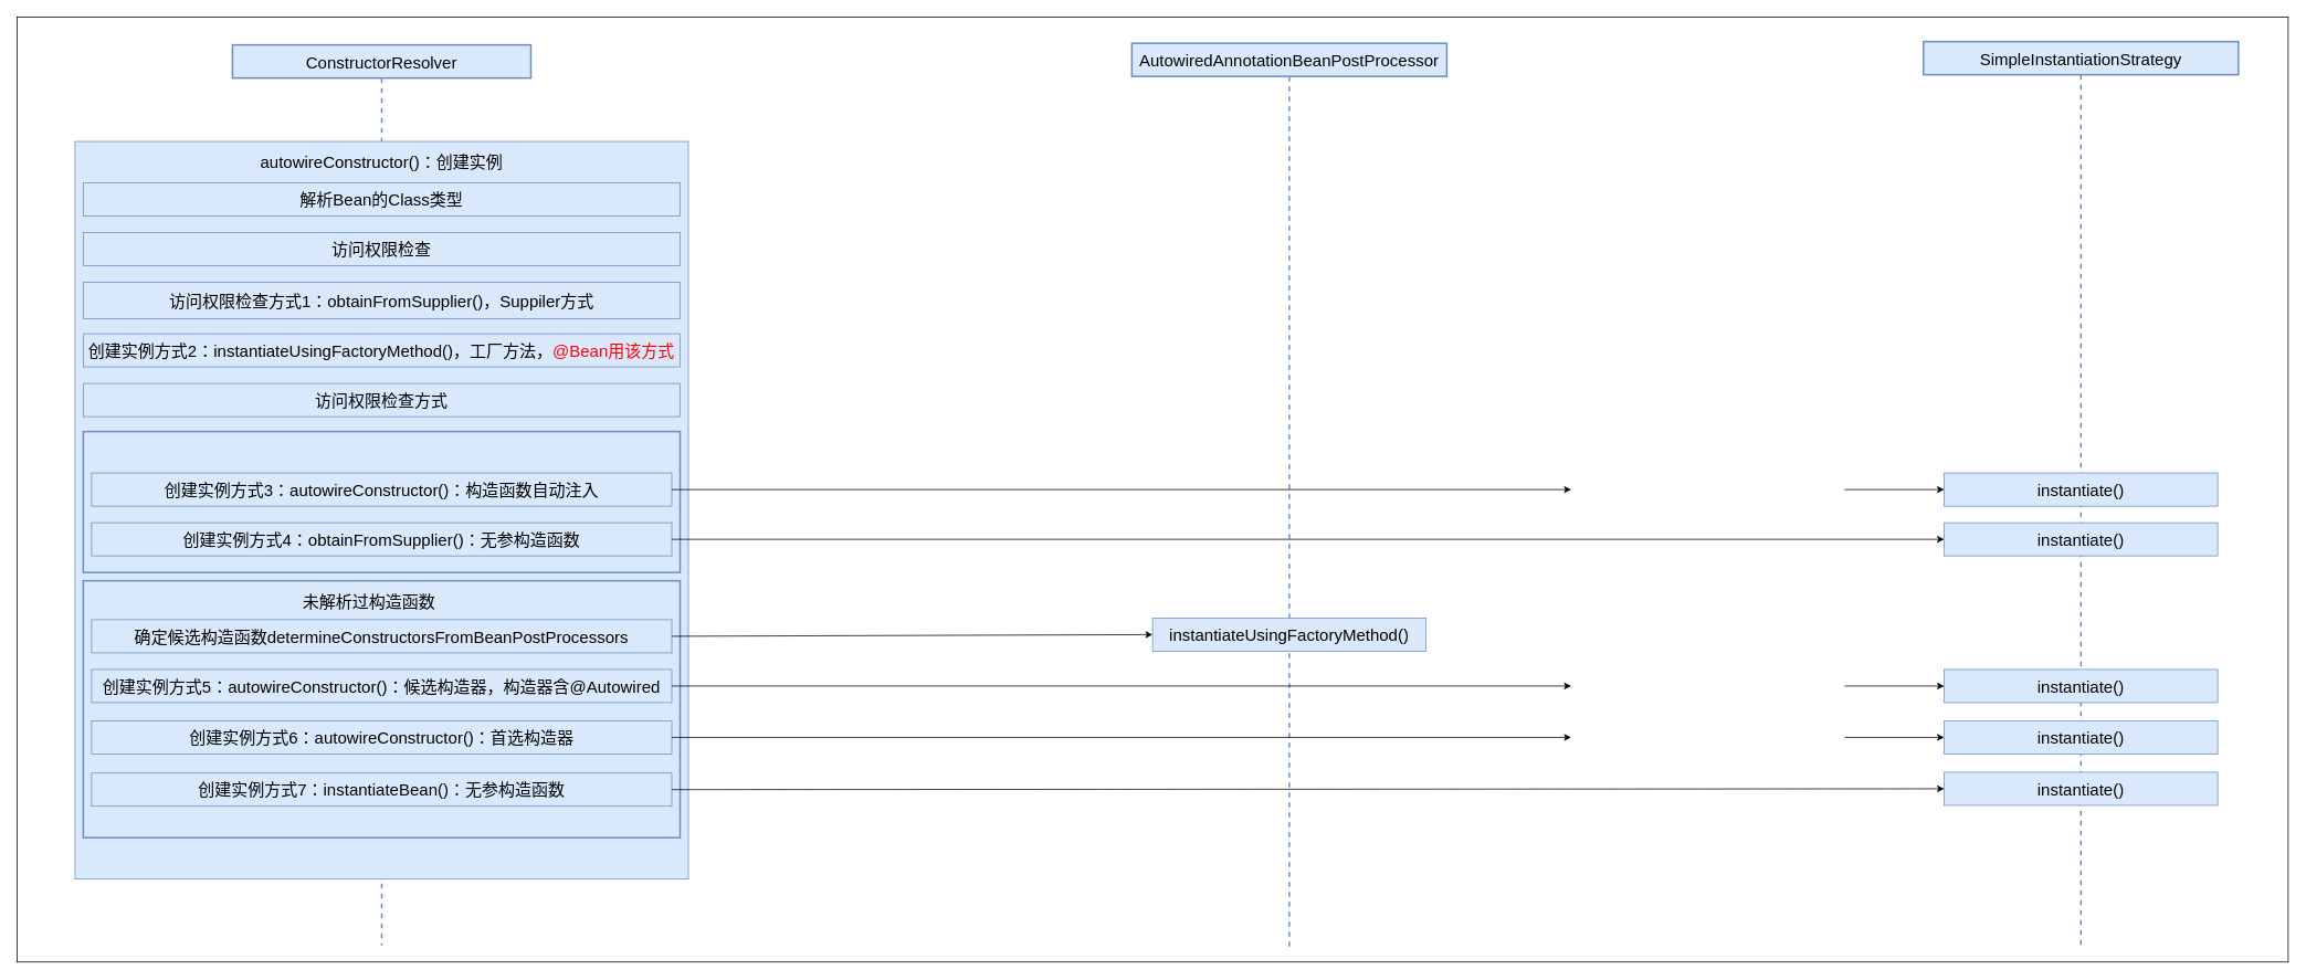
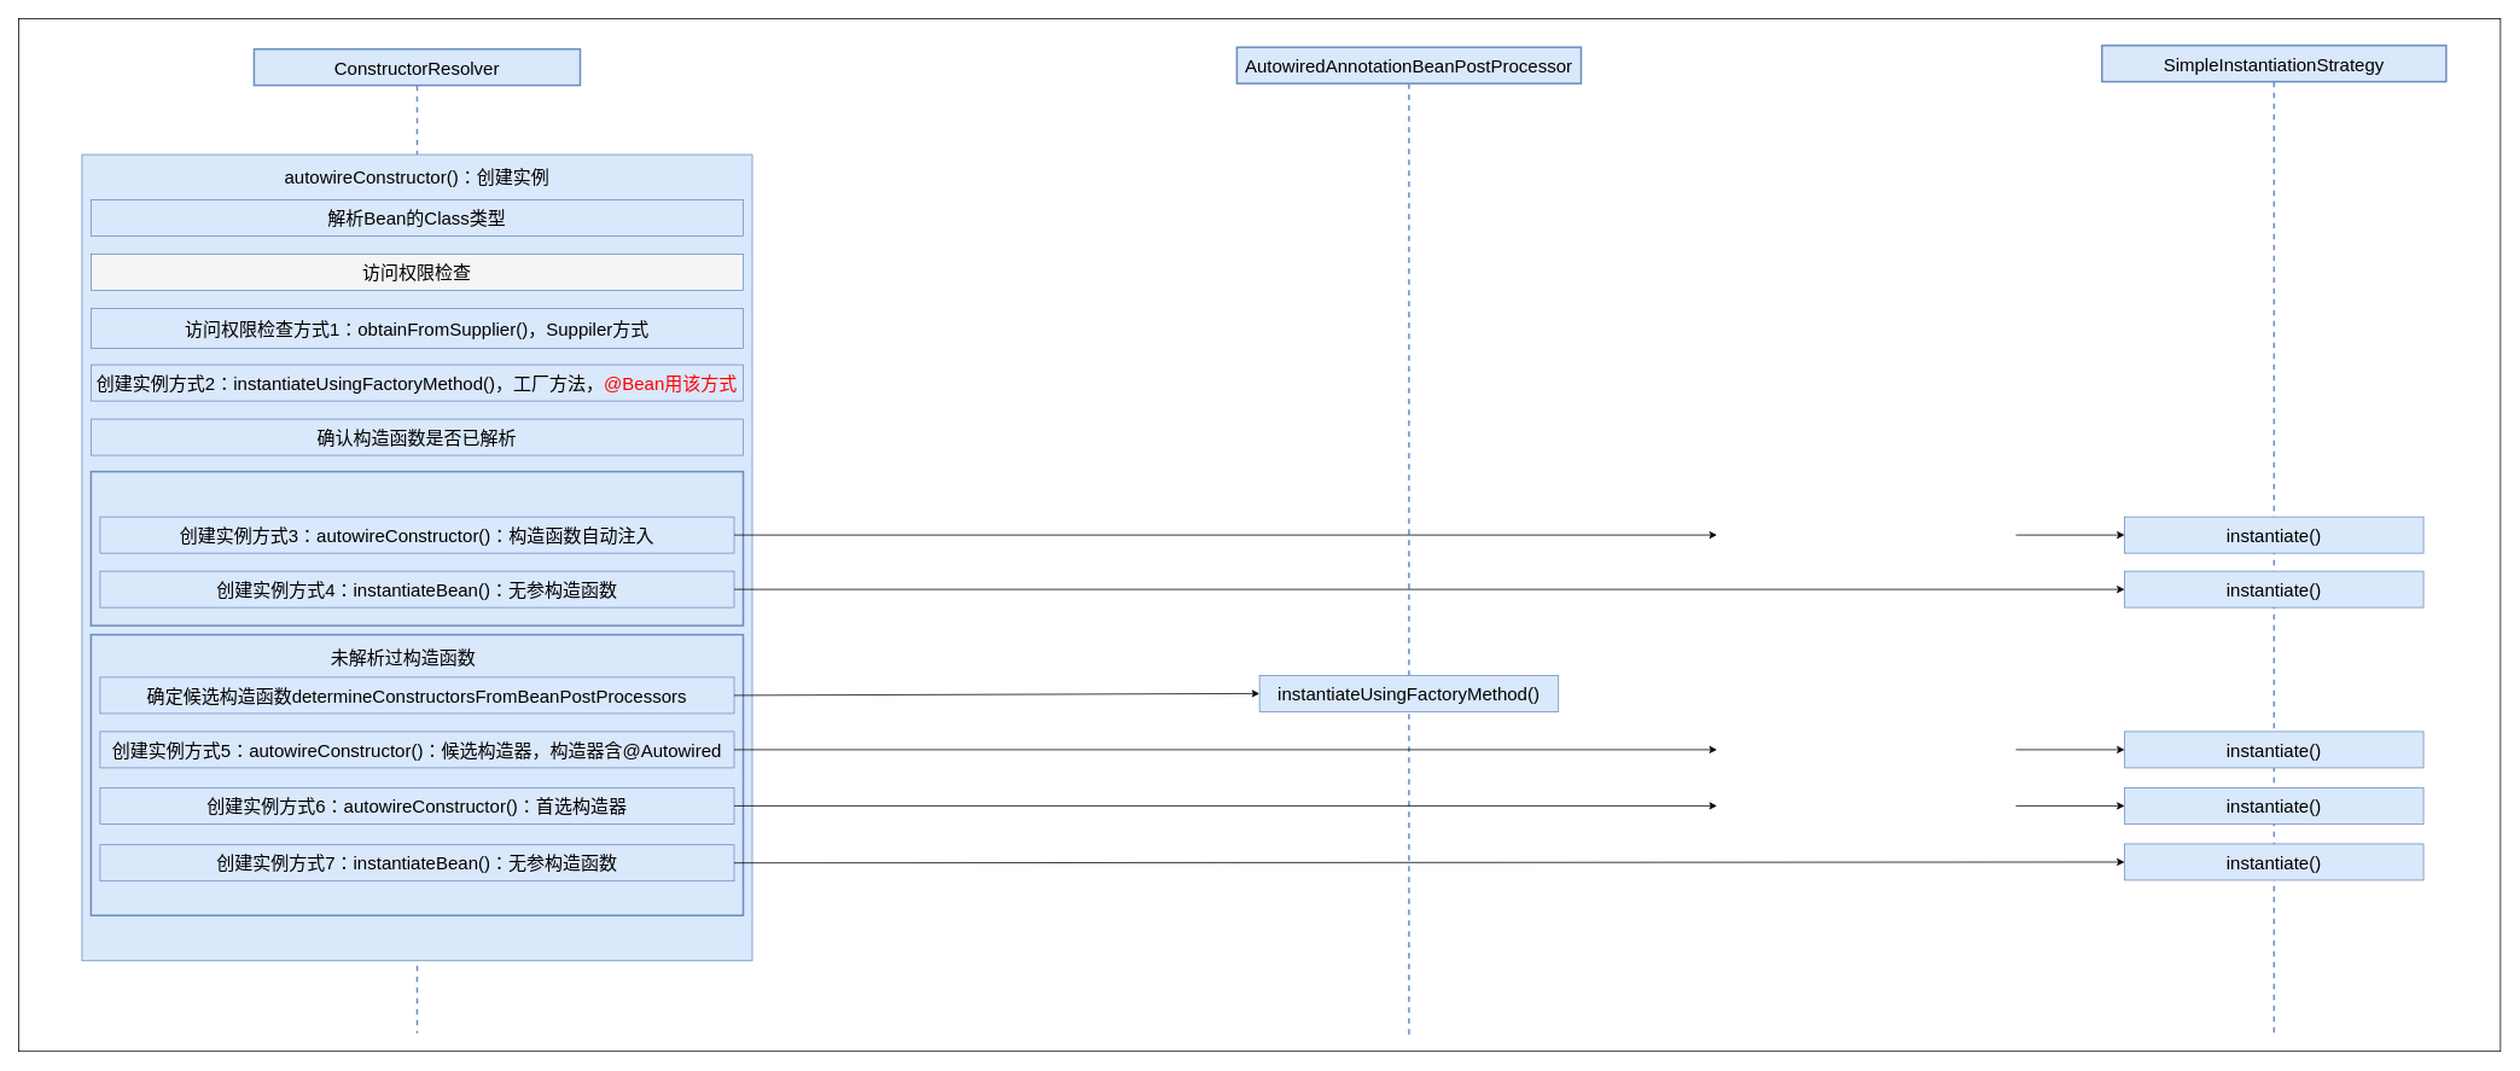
  <mxCell id="0" />
  <mxCell id="1" parent="0" />
  <mxCell id="2" value="" style="rounded=0;whiteSpace=wrap;html=1;" parent="1" vertex="1"><mxGeometry x="20" y="20" width="2740" height="1140" as="geometry" /></mxCell>
  <mxCell id="3" value="ConstructorResolver" style="shape=umlLifeline;perimeter=lifelinePerimeter;whiteSpace=wrap;html=1;container=1;dropTarget=0;collapsible=0;recursiveResize=0;outlineConnect=0;portConstraint=eastwest;newEdgeStyle={&quot;curved&quot;:0,&quot;rounded&quot;:0};fontSize=20;fillColor=#dae8fc;strokeColor=#6c8ebf;strokeWidth=2;" parent="1" vertex="1"><mxGeometry x="280" y="53.5" width="360" height="1086.5" as="geometry" /></mxCell>
  <mxCell id="4" value="" style="html=1;whiteSpace=wrap;fontSize=20;fillColor=#dae8fc;strokeColor=#6c8ebf;" parent="1" vertex="1"><mxGeometry x="90" y="170" width="740" height="890" as="geometry" /></mxCell>
  <mxCell id="5" value="&lt;span style=&quot;text-align: left;&quot;&gt;autowireConstructor&lt;/span&gt;&lt;span&gt;()：创建实例&lt;/span&gt;" style="text;html=1;align=center;verticalAlign=middle;whiteSpace=wrap;rounded=0;fontStyle=0;fontColor=#000000;fontSize=20;" parent="1" vertex="1"><mxGeometry x="301.25" y="180" width="317.5" height="30" as="geometry" /></mxCell>
  <mxCell id="6" value="&lt;span style=&quot;text-align: left;&quot;&gt;访问权限检查&lt;/span&gt;&lt;span style=&quot;text-align: left;&quot;&gt;方式1：obtainFromSupplier()，Suppiler方式&lt;/span&gt;" style="html=1;whiteSpace=wrap;fontSize=20;fillColor=#dae8fc;strokeColor=#6c8ebf;" parent="1" vertex="1"><mxGeometry x="100" y="340" width="720" height="44" as="geometry" /></mxCell>
  <mxCell id="7" value="" style="html=1;whiteSpace=wrap;fontSize=20;fillColor=#dae8fc;strokeColor=#6c8ebf;strokeWidth=2;" parent="1" vertex="1"><mxGeometry x="100" y="700" width="720" height="310" as="geometry" /></mxCell>
  <mxCell id="8" value="&lt;span&gt;未解析过构造函数&lt;/span&gt;" style="text;html=1;align=center;verticalAlign=middle;whiteSpace=wrap;rounded=0;fontColor=#000000;fontStyle=0;fontSize=20;" parent="1" vertex="1"><mxGeometry x="290" y="710" width="310" height="30" as="geometry" /></mxCell>
  <mxCell id="9" value="解析Bean的Class类型" style="html=1;whiteSpace=wrap;fontSize=20;fillColor=#dae8fc;strokeColor=#6c8ebf;strokeWidth=1;" parent="1" vertex="1"><mxGeometry x="100" y="220" width="720" height="40" as="geometry" /></mxCell>
  <mxCell id="10" value="AutowiredAnnotationBeanPostProcessor" style="shape=umlLifeline;perimeter=lifelinePerimeter;whiteSpace=wrap;html=1;container=1;dropTarget=0;collapsible=0;recursiveResize=0;outlineConnect=0;portConstraint=eastwest;newEdgeStyle={&quot;curved&quot;:0,&quot;rounded&quot;:0};fontSize=20;fillColor=#dae8fc;strokeColor=#6c8ebf;strokeWidth=2;" parent="1" vertex="1"><mxGeometry x="1365" y="51.5" width="380" height="1090.5" as="geometry" /></mxCell>
- <mxCell id="11" value="访问权限检查" style="html=1;whiteSpace=wrap;fontSize=20;fillColor=#dae8fc;strokeColor=#6c8ebf;strokeWidth=1;" parent="1" vertex="1"><mxGeometry x="100" y="280" width="720" height="40" as="geometry" /></mxCell>
+ <mxCell id="11" value="访问权限检查" style="html=1;whiteSpace=wrap;fontSize=20;fillColor=#f5f5f5;strokeColor=#6c8ebf;strokeWidth=1;" parent="1" vertex="1"><mxGeometry x="100" y="280" width="720" height="40" as="geometry" /></mxCell>
  <mxCell id="12" value="&lt;span style=&quot;text-align: left;&quot;&gt;创建实例&lt;/span&gt;&lt;span style=&quot;text-align: left;&quot;&gt;方式2：instantiateUsingFactoryMethod()，工厂方法，&lt;font style=&quot;color: rgb(255, 0, 0);&quot;&gt;@Bean用该方式&lt;/font&gt;&lt;/span&gt;" style="html=1;whiteSpace=wrap;fontSize=20;fillColor=#dae8fc;strokeColor=#6c8ebf;" parent="1" vertex="1"><mxGeometry x="100" y="402" width="720" height="40" as="geometry" /></mxCell>
  <mxCell id="13" value="" style="html=1;whiteSpace=wrap;fontSize=20;fillColor=#dae8fc;strokeColor=#6c8ebf;strokeWidth=2;" parent="1" vertex="1"><mxGeometry x="100" y="520" width="720" height="170" as="geometry" /></mxCell>
- <mxCell id="14" value="访问权限检查方式" style="html=1;whiteSpace=wrap;fontSize=20;fillColor=#dae8fc;strokeColor=#6c8ebf;strokeWidth=1;" parent="1" vertex="1"><mxGeometry x="100" y="462" width="720" height="40" as="geometry" /></mxCell>
+ <mxCell id="14" value="确认构造函数是否已解析" style="html=1;whiteSpace=wrap;fontSize=20;fillColor=#dae8fc;strokeColor=#6c8ebf;strokeWidth=1;" parent="1" vertex="1"><mxGeometry x="100" y="462" width="720" height="40" as="geometry" /></mxCell>
  <mxCell id="15" value="&lt;span style=&quot;text-align: left;&quot;&gt;创建实例&lt;/span&gt;&lt;span style=&quot;text-align: left;&quot;&gt;方式3：autowireConstructor()：构造函数自动注入&lt;/span&gt;" style="html=1;whiteSpace=wrap;fontSize=20;fillColor=#dae8fc;strokeColor=#6c8ebf;" parent="1" vertex="1"><mxGeometry x="110" y="570" width="700" height="40" as="geometry" /></mxCell>
- <mxCell id="16" value="&lt;span style=&quot;text-align: left;&quot;&gt;创建实例&lt;/span&gt;&lt;span style=&quot;text-align: left;&quot;&gt;方式4：obtainFromSupplier()：无参构造函数&lt;/span&gt;" style="html=1;whiteSpace=wrap;fontSize=20;fillColor=#dae8fc;strokeColor=#6c8ebf;" parent="1" vertex="1"><mxGeometry x="110" y="630" width="700" height="40" as="geometry" /></mxCell>
+ <mxCell id="16" value="&lt;span style=&quot;text-align: left;&quot;&gt;创建实例&lt;/span&gt;&lt;span style=&quot;text-align: left;&quot;&gt;方式4：instantiateBean()：无参构造函数&lt;/span&gt;" style="html=1;whiteSpace=wrap;fontSize=20;fillColor=#dae8fc;strokeColor=#6c8ebf;" parent="1" vertex="1"><mxGeometry x="110" y="630" width="700" height="40" as="geometry" /></mxCell>
  <mxCell id="17" value="&lt;div style=&quot;text-align: left;&quot;&gt;&lt;span style=&quot;background-color: transparent;&quot;&gt;确定候选构造函数determineConstructorsFromBeanPostProcessors&lt;/span&gt;&lt;/div&gt;" style="html=1;whiteSpace=wrap;fontSize=20;fillColor=#dae8fc;strokeColor=#6c8ebf;" parent="1" vertex="1"><mxGeometry x="110" y="747" width="700" height="40" as="geometry" /></mxCell>
  <mxCell id="18" value="&lt;span style=&quot;text-align: left;&quot;&gt;创建实例&lt;/span&gt;&lt;span style=&quot;text-align: left;&quot;&gt;方式5：autowireConstructor()：&lt;/span&gt;&lt;span style=&quot;text-align: left;&quot;&gt;候选构造器，构造器含@Autowired&lt;/span&gt;" style="html=1;whiteSpace=wrap;fontSize=20;fillColor=#dae8fc;strokeColor=#6c8ebf;" parent="1" vertex="1"><mxGeometry x="110" y="807" width="700" height="40" as="geometry" /></mxCell>
  <mxCell id="19" value="" style="endArrow=classic;html=1;rounded=0;exitX=1;exitY=0.5;exitDx=0;exitDy=0;entryX=0;entryY=0.5;entryDx=0;entryDy=0;" parent="1" source="17" target="30" edge="1"><mxGeometry width="50" height="50" relative="1" as="geometry"><mxPoint x="980" y="860" as="sourcePoint" /><mxPoint x="1030" y="810" as="targetPoint" /></mxGeometry></mxCell>
  <mxCell id="20" value="&lt;span style=&quot;text-align: left;&quot;&gt;创建实例&lt;/span&gt;&lt;span style=&quot;text-align: left;&quot;&gt;方式6：autowireConstructor()：首&lt;/span&gt;&lt;span style=&quot;text-align: left;&quot;&gt;选构造器&lt;/span&gt;" style="html=1;whiteSpace=wrap;fontSize=20;fillColor=#dae8fc;strokeColor=#6c8ebf;" parent="1" vertex="1"><mxGeometry x="110" y="869" width="700" height="40" as="geometry" /></mxCell>
  <mxCell id="21" value="&lt;span style=&quot;text-align: left;&quot;&gt;创建实例&lt;/span&gt;&lt;span style=&quot;text-align: left;&quot;&gt;方式7：&lt;/span&gt;&lt;span style=&quot;text-align: left;&quot;&gt;instantiateBean()：无参构造函数&lt;/span&gt;" style="html=1;whiteSpace=wrap;fontSize=20;fillColor=#dae8fc;strokeColor=#6c8ebf;" parent="1" vertex="1"><mxGeometry x="110" y="932" width="700" height="40" as="geometry" /></mxCell>
  <mxCell id="22" value="SimpleInstantiationStrategy" style="shape=umlLifeline;perimeter=lifelinePerimeter;whiteSpace=wrap;html=1;container=1;dropTarget=0;collapsible=0;recursiveResize=0;outlineConnect=0;portConstraint=eastwest;newEdgeStyle={&quot;curved&quot;:0,&quot;rounded&quot;:0};fontSize=20;fillColor=#dae8fc;strokeColor=#6c8ebf;strokeWidth=2;" parent="1" vertex="1"><mxGeometry x="2320" y="49.5" width="380" height="1090.5" as="geometry" /></mxCell>
  <mxCell id="23" value="instantiate()" style="html=1;whiteSpace=wrap;fontSize=20;fillColor=#dae8fc;strokeColor=#6c8ebf;strokeWidth=1;" parent="1" vertex="1"><mxGeometry x="2345" y="931" width="330" height="40" as="geometry" /></mxCell>
  <mxCell id="24" value="" style="endArrow=classic;html=1;rounded=0;exitX=1;exitY=0.5;exitDx=0;exitDy=0;entryX=0;entryY=0.5;entryDx=0;entryDy=0;" parent="1" source="21" target="23" edge="1"><mxGeometry width="50" height="50" relative="1" as="geometry"><mxPoint x="850" y="1030" as="sourcePoint" /><mxPoint x="900" y="980" as="targetPoint" /></mxGeometry></mxCell>
  <mxCell id="25" value="instantiate()" style="html=1;whiteSpace=wrap;fontSize=20;fillColor=#dae8fc;strokeColor=#6c8ebf;strokeWidth=1;" parent="1" vertex="1"><mxGeometry x="2345" y="630" width="330" height="40" as="geometry" /></mxCell>
  <mxCell id="26" value="" style="endArrow=classic;html=1;rounded=0;exitX=1;exitY=0.5;exitDx=0;exitDy=0;entryX=0;entryY=0.5;entryDx=0;entryDy=0;" parent="1" source="16" target="25" edge="1"><mxGeometry width="50" height="50" relative="1" as="geometry"><mxPoint x="1090" y="670" as="sourcePoint" /><mxPoint x="1140" y="620" as="targetPoint" /></mxGeometry></mxCell>
  <mxCell id="27" value="" style="endArrow=classic;html=1;rounded=0;exitX=1;exitY=0.5;exitDx=0;exitDy=0;entryX=0;entryY=0.5;entryDx=0;entryDy=0;" parent="1" source="15" edge="1"><mxGeometry width="50" height="50" relative="1" as="geometry"><mxPoint x="1060" y="540" as="sourcePoint" /><mxPoint x="1895" y="590" as="targetPoint" /></mxGeometry></mxCell>
  <mxCell id="28" value="" style="endArrow=classic;html=1;rounded=0;exitX=1;exitY=0.5;exitDx=0;exitDy=0;entryX=0;entryY=0.5;entryDx=0;entryDy=0;" parent="1" source="20" edge="1"><mxGeometry width="50" height="50" relative="1" as="geometry"><mxPoint x="1060" y="1100" as="sourcePoint" /><mxPoint x="1895" y="889" as="targetPoint" /></mxGeometry></mxCell>
  <mxCell id="29" value="" style="endArrow=classic;html=1;rounded=0;exitX=1;exitY=0.5;exitDx=0;exitDy=0;entryX=0;entryY=0.5;entryDx=0;entryDy=0;" parent="1" source="18" edge="1"><mxGeometry width="50" height="50" relative="1" as="geometry"><mxPoint x="1050" y="1020" as="sourcePoint" /><mxPoint x="1895" y="827" as="targetPoint" /></mxGeometry></mxCell>
  <mxCell id="30" value="instantiateUsingFactoryMethod()" style="html=1;whiteSpace=wrap;fontSize=20;fillColor=#dae8fc;strokeColor=#6c8ebf;strokeWidth=1;" parent="1" vertex="1"><mxGeometry x="1390" y="745" width="330" height="40" as="geometry" /></mxCell>
  <mxCell id="31" value="instantiate()" style="html=1;whiteSpace=wrap;fontSize=20;fillColor=#dae8fc;strokeColor=#6c8ebf;strokeWidth=1;" parent="1" vertex="1"><mxGeometry x="2345" y="570" width="330" height="40" as="geometry" /></mxCell>
  <mxCell id="32" value="instantiate()" style="html=1;whiteSpace=wrap;fontSize=20;fillColor=#dae8fc;strokeColor=#6c8ebf;strokeWidth=1;" parent="1" vertex="1"><mxGeometry x="2345" y="807" width="330" height="40" as="geometry" /></mxCell>
  <mxCell id="33" value="instantiate()" style="html=1;whiteSpace=wrap;fontSize=20;fillColor=#dae8fc;strokeColor=#6c8ebf;strokeWidth=1;" parent="1" vertex="1"><mxGeometry x="2345" y="869" width="330" height="40" as="geometry" /></mxCell>
  <mxCell id="34" value="" style="endArrow=classic;html=1;rounded=0;exitX=1;exitY=0.5;exitDx=0;exitDy=0;entryX=0;entryY=0.5;entryDx=0;entryDy=0;" parent="1" target="31" edge="1"><mxGeometry width="50" height="50" relative="1" as="geometry"><mxPoint x="2225" y="590" as="sourcePoint" /><mxPoint x="2280" y="510" as="targetPoint" /></mxGeometry></mxCell>
  <mxCell id="35" value="" style="endArrow=classic;html=1;rounded=0;exitX=1;exitY=0.5;exitDx=0;exitDy=0;entryX=0;entryY=0.5;entryDx=0;entryDy=0;" parent="1" target="32" edge="1"><mxGeometry width="50" height="50" relative="1" as="geometry"><mxPoint x="2225" y="827" as="sourcePoint" /><mxPoint x="2400" y="740" as="targetPoint" /></mxGeometry></mxCell>
  <mxCell id="36" value="" style="endArrow=classic;html=1;rounded=0;exitX=1;exitY=0.5;exitDx=0;exitDy=0;entryX=0;entryY=0.5;entryDx=0;entryDy=0;" parent="1" target="33" edge="1"><mxGeometry width="50" height="50" relative="1" as="geometry"><mxPoint x="2225" y="889" as="sourcePoint" /><mxPoint x="2290" y="760" as="targetPoint" /></mxGeometry></mxCell>
